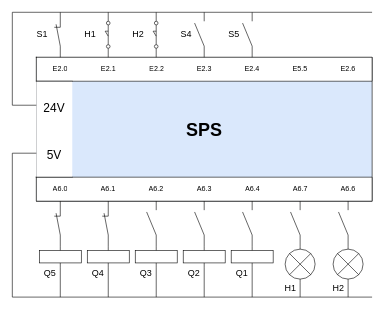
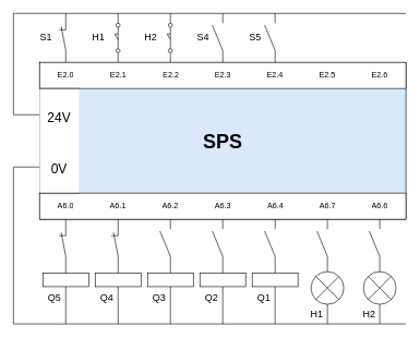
  <mxCell id="0" />
  <mxCell id="1" parent="0" />
  <mxCell id="2" value="&lt;b&gt;&lt;font style=&quot;font-size: 30px;&quot;&gt;SPS&lt;/font&gt;&lt;/b&gt;" style="rounded=0;whiteSpace=wrap;html=1;fillColor=#dae8fc;" vertex="1" parent="1"><mxGeometry x="60" y="95" width="560" height="240" as="geometry" /></mxCell>
  <mxCell id="3" value="" style="shape=table;html=1;whiteSpace=wrap;startSize=0;container=1;collapsible=0;childLayout=tableLayout;columnLines=0;rowLines=0;fontSize=30;" vertex="1" parent="1"><mxGeometry x="60" y="95" width="560" height="40" as="geometry" /></mxCell>
  <mxCell id="4" value="" style="shape=tableRow;horizontal=0;startSize=0;swimlaneHead=0;swimlaneBody=0;top=0;left=0;bottom=0;right=0;collapsible=0;dropTarget=0;fillColor=none;points=[[0,0.5],[1,0.5]];portConstraint=eastwest;fontSize=30;" vertex="1" parent="3"><mxGeometry width="560" height="40" as="geometry" /></mxCell>
  <mxCell id="5" value="E2.0" style="shape=partialRectangle;html=1;whiteSpace=wrap;connectable=0;fillColor=none;top=0;left=0;bottom=0;right=0;overflow=hidden;fontSize=12;" vertex="1" parent="4"><mxGeometry width="80" height="40" as="geometry"><mxRectangle width="80" height="40" as="alternateBounds" /></mxGeometry></mxCell>
  <mxCell id="6" value="E2.1" style="shape=partialRectangle;html=1;whiteSpace=wrap;connectable=0;fillColor=none;top=0;left=0;bottom=0;right=0;overflow=hidden;fontSize=12;" vertex="1" parent="4"><mxGeometry x="80" width="81" height="40" as="geometry"><mxRectangle width="81" height="40" as="alternateBounds" /></mxGeometry></mxCell>
  <mxCell id="7" value="E2.2" style="shape=partialRectangle;html=1;whiteSpace=wrap;connectable=0;fillColor=none;top=0;left=0;bottom=0;right=0;overflow=hidden;fontSize=12;" vertex="1" parent="4"><mxGeometry x="161" width="80" height="40" as="geometry"><mxRectangle width="80" height="40" as="alternateBounds" /></mxGeometry></mxCell>
  <mxCell id="8" value="E2.3" style="shape=partialRectangle;html=1;whiteSpace=wrap;connectable=0;fillColor=none;top=0;left=0;bottom=0;right=0;overflow=hidden;fontSize=12;" vertex="1" parent="4"><mxGeometry x="241" width="79" height="40" as="geometry"><mxRectangle width="79" height="40" as="alternateBounds" /></mxGeometry></mxCell>
  <mxCell id="9" value="E2.4" style="shape=partialRectangle;html=1;whiteSpace=wrap;connectable=0;fillColor=none;top=0;left=0;bottom=0;right=0;overflow=hidden;fontSize=12;" vertex="1" parent="4"><mxGeometry x="320" width="80" height="40" as="geometry"><mxRectangle width="80" height="40" as="alternateBounds" /></mxGeometry></mxCell>
- <mxCell id="10" value="E5.5" style="shape=partialRectangle;html=1;whiteSpace=wrap;connectable=0;fillColor=none;top=0;left=0;bottom=0;right=0;overflow=hidden;fontSize=12;" vertex="1" parent="4"><mxGeometry x="400" width="80" height="40" as="geometry"><mxRectangle width="80" height="40" as="alternateBounds" /></mxGeometry></mxCell>
+ <mxCell id="10" value="E2.5" style="shape=partialRectangle;html=1;whiteSpace=wrap;connectable=0;fillColor=none;top=0;left=0;bottom=0;right=0;overflow=hidden;fontSize=12;" vertex="1" parent="4"><mxGeometry x="400" width="80" height="40" as="geometry"><mxRectangle width="80" height="40" as="alternateBounds" /></mxGeometry></mxCell>
  <mxCell id="11" value="E2.6" style="shape=partialRectangle;html=1;whiteSpace=wrap;connectable=0;fillColor=none;top=0;left=0;bottom=0;right=0;overflow=hidden;fontSize=12;" vertex="1" parent="4"><mxGeometry x="480" width="80" height="40" as="geometry"><mxRectangle width="80" height="40" as="alternateBounds" /></mxGeometry></mxCell>
  <mxCell id="12" value="" style="shape=table;html=1;whiteSpace=wrap;startSize=0;container=1;collapsible=0;childLayout=tableLayout;columnLines=0;rowLines=0;fontSize=30;" vertex="1" parent="1"><mxGeometry x="60" y="295" width="560" height="40" as="geometry" /></mxCell>
  <mxCell id="13" value="" style="shape=tableRow;horizontal=0;startSize=0;swimlaneHead=0;swimlaneBody=0;top=0;left=0;bottom=0;right=0;collapsible=0;dropTarget=0;fillColor=none;points=[[0,0.5],[1,0.5]];portConstraint=eastwest;fontSize=30;" vertex="1" parent="12"><mxGeometry width="560" height="40" as="geometry" /></mxCell>
  <mxCell id="14" value="A6.0" style="shape=partialRectangle;html=1;whiteSpace=wrap;connectable=0;fillColor=none;top=0;left=0;bottom=0;right=0;overflow=hidden;fontSize=12;" vertex="1" parent="13"><mxGeometry width="80" height="40" as="geometry"><mxRectangle width="80" height="40" as="alternateBounds" /></mxGeometry></mxCell>
  <mxCell id="15" value="A6.1" style="shape=partialRectangle;html=1;whiteSpace=wrap;connectable=0;fillColor=none;top=0;left=0;bottom=0;right=0;overflow=hidden;fontSize=12;" vertex="1" parent="13"><mxGeometry x="80" width="80" height="40" as="geometry"><mxRectangle width="80" height="40" as="alternateBounds" /></mxGeometry></mxCell>
  <mxCell id="16" value="A6.2" style="shape=partialRectangle;html=1;whiteSpace=wrap;connectable=0;fillColor=none;top=0;left=0;bottom=0;right=0;overflow=hidden;fontSize=12;" vertex="1" parent="13"><mxGeometry x="160" width="80" height="40" as="geometry"><mxRectangle width="80" height="40" as="alternateBounds" /></mxGeometry></mxCell>
  <mxCell id="17" value="A6.3" style="shape=partialRectangle;html=1;whiteSpace=wrap;connectable=0;fillColor=none;top=0;left=0;bottom=0;right=0;overflow=hidden;fontSize=12;" vertex="1" parent="13"><mxGeometry x="240" width="81" height="40" as="geometry"><mxRectangle width="81" height="40" as="alternateBounds" /></mxGeometry></mxCell>
  <mxCell id="18" value="A6.4" style="shape=partialRectangle;html=1;whiteSpace=wrap;connectable=0;fillColor=none;top=0;left=0;bottom=0;right=0;overflow=hidden;fontSize=12;" vertex="1" parent="13"><mxGeometry x="321" width="80" height="40" as="geometry"><mxRectangle width="80" height="40" as="alternateBounds" /></mxGeometry></mxCell>
  <mxCell id="19" value="A6.7" style="shape=partialRectangle;html=1;whiteSpace=wrap;connectable=0;fillColor=none;top=0;left=0;bottom=0;right=0;overflow=hidden;fontSize=12;" vertex="1" parent="13"><mxGeometry x="401" width="79" height="40" as="geometry"><mxRectangle width="79" height="40" as="alternateBounds" /></mxGeometry></mxCell>
  <mxCell id="20" value="A6.6" style="shape=partialRectangle;html=1;whiteSpace=wrap;connectable=0;fillColor=none;top=0;left=0;bottom=0;right=0;overflow=hidden;fontSize=12;" vertex="1" parent="13"><mxGeometry x="480" width="80" height="40" as="geometry"><mxRectangle width="80" height="40" as="alternateBounds" /></mxGeometry></mxCell>
  <mxCell id="21" value="" style="shape=table;html=1;whiteSpace=wrap;startSize=0;container=1;collapsible=0;childLayout=tableLayout;fontSize=18;rowLines=0;columnLines=0;left=0;bottom=1;right=0;top=1;" vertex="1" parent="1"><mxGeometry x="60" y="135" width="60" height="160" as="geometry" /></mxCell>
  <mxCell id="22" value="" style="shape=tableRow;horizontal=0;startSize=0;swimlaneHead=0;swimlaneBody=0;top=0;left=0;bottom=0;right=0;collapsible=0;dropTarget=0;fillColor=none;points=[[0,0.5],[1,0.5]];portConstraint=eastwest;fontSize=30;" vertex="1" parent="21"><mxGeometry width="60" height="80" as="geometry" /></mxCell>
  <mxCell id="23" value="&lt;font style=&quot;font-size: 20px;&quot;&gt;24V&lt;/font&gt;" style="shape=partialRectangle;html=1;whiteSpace=wrap;connectable=0;fillColor=none;top=0;left=0;bottom=0;right=0;overflow=hidden;fontSize=30;" vertex="1" parent="22"><mxGeometry width="60" height="80" as="geometry"><mxRectangle width="60" height="80" as="alternateBounds" /></mxGeometry></mxCell>
  <mxCell id="24" value="" style="shape=tableRow;horizontal=0;startSize=0;swimlaneHead=0;swimlaneBody=0;top=0;left=0;bottom=0;right=0;collapsible=0;dropTarget=0;fillColor=none;points=[[0,0.5],[1,0.5]];portConstraint=eastwest;fontSize=30;" vertex="1" parent="21"><mxGeometry y="80" width="60" height="80" as="geometry" /></mxCell>
- <mxCell id="25" value="&lt;font style=&quot;font-size: 20px;&quot;&gt;5V&lt;/font&gt;" style="shape=partialRectangle;html=1;whiteSpace=wrap;connectable=0;fillColor=none;top=0;left=0;bottom=0;right=0;overflow=hidden;fontSize=30;" vertex="1" parent="24"><mxGeometry width="60" height="80" as="geometry"><mxRectangle width="60" height="80" as="alternateBounds" /></mxGeometry></mxCell>
+ <mxCell id="25" value="&lt;font style=&quot;font-size: 20px;&quot;&gt;0V&lt;/font&gt;" style="shape=partialRectangle;html=1;whiteSpace=wrap;connectable=0;fillColor=none;top=0;left=0;bottom=0;right=0;overflow=hidden;fontSize=30;" vertex="1" parent="24"><mxGeometry width="60" height="80" as="geometry"><mxRectangle width="60" height="80" as="alternateBounds" /></mxGeometry></mxCell>
  <mxCell id="26" value="" style="pointerEvents=1;verticalLabelPosition=bottom;shadow=0;dashed=0;align=center;html=1;verticalAlign=top;shape=mxgraph.electrical.electro-mechanical.break_contact;fontSize=20;direction=north;" vertex="1" parent="1"><mxGeometry x="90" y="335" width="10" height="75" as="geometry" /></mxCell>
  <mxCell id="27" value="" style="pointerEvents=1;verticalLabelPosition=bottom;shadow=0;dashed=0;align=center;html=1;verticalAlign=top;shape=mxgraph.electrical.electro-mechanical.make_contact;fontSize=20;direction=north;" vertex="1" parent="1"><mxGeometry x="244" y="335" width="16" height="75" as="geometry" /></mxCell>
  <mxCell id="28" value="" style="pointerEvents=1;verticalLabelPosition=bottom;shadow=0;dashed=0;align=center;html=1;verticalAlign=top;shape=mxgraph.electrical.electro-mechanical.break_contact;fontSize=20;direction=north;" vertex="1" parent="1"><mxGeometry x="170" y="335" width="10" height="75" as="geometry" /></mxCell>
  <mxCell id="29" value="" style="pointerEvents=1;verticalLabelPosition=bottom;shadow=0;dashed=0;align=center;html=1;verticalAlign=top;shape=mxgraph.electrical.electro-mechanical.break_contact;fontSize=20;direction=north;" vertex="1" parent="1"><mxGeometry x="90" y="20" width="10" height="75" as="geometry" /></mxCell>
  <mxCell id="30" value="" style="pointerEvents=1;verticalLabelPosition=bottom;shadow=0;dashed=0;align=center;html=1;verticalAlign=top;shape=mxgraph.electrical.electro-mechanical.make_contact;fontSize=20;direction=north;" vertex="1" parent="1"><mxGeometry x="324" y="335" width="16" height="75" as="geometry" /></mxCell>
  <mxCell id="31" value="" style="pointerEvents=1;verticalLabelPosition=bottom;shadow=0;dashed=0;align=center;html=1;verticalAlign=top;shape=mxgraph.electrical.electro-mechanical.make_contact;fontSize=20;direction=north;" vertex="1" parent="1"><mxGeometry x="404" y="335" width="16" height="75" as="geometry" /></mxCell>
  <mxCell id="32" value="" style="pointerEvents=1;verticalLabelPosition=bottom;shadow=0;dashed=0;align=center;html=1;verticalAlign=top;shape=mxgraph.electrical.electro-mechanical.make_contact;fontSize=20;direction=north;" vertex="1" parent="1"><mxGeometry x="484" y="335" width="16" height="75" as="geometry" /></mxCell>
  <mxCell id="33" value="" style="pointerEvents=1;verticalLabelPosition=bottom;shadow=0;dashed=0;align=center;html=1;verticalAlign=top;shape=mxgraph.electrical.electro-mechanical.make_contact;fontSize=20;direction=north;" vertex="1" parent="1"><mxGeometry x="564" y="335" width="16" height="75" as="geometry" /></mxCell>
  <mxCell id="34" value="" style="pointerEvents=1;verticalLabelPosition=bottom;shadow=0;dashed=0;align=center;html=1;verticalAlign=top;shape=mxgraph.electrical.electro-mechanical.limitSwitch2;elSwitchState=on;fontSize=20;direction=north;" vertex="1" parent="1"><mxGeometry x="244" y="20" width="19" height="75" as="geometry" /></mxCell>
  <mxCell id="35" value="" style="pointerEvents=1;verticalLabelPosition=bottom;shadow=0;dashed=0;align=center;html=1;verticalAlign=top;shape=mxgraph.electrical.electro-mechanical.limitSwitch2;elSwitchState=on;fontSize=20;direction=north;" vertex="1" parent="1"><mxGeometry x="164" y="20" width="19" height="75" as="geometry" /></mxCell>
  <mxCell id="36" value="" style="pointerEvents=1;verticalLabelPosition=bottom;shadow=0;dashed=0;align=center;html=1;verticalAlign=top;shape=mxgraph.electrical.electro-mechanical.make_contact;fontSize=20;direction=north;" vertex="1" parent="1"><mxGeometry x="324" y="20" width="16" height="75" as="geometry" /></mxCell>
  <mxCell id="37" value="" style="pointerEvents=1;verticalLabelPosition=bottom;shadow=0;dashed=0;align=center;html=1;verticalAlign=top;shape=mxgraph.electrical.electro-mechanical.make_contact;fontSize=20;direction=north;" vertex="1" parent="1"><mxGeometry x="404" y="20" width="16" height="75" as="geometry" /></mxCell>
  <mxCell id="38" value="" style="pointerEvents=1;verticalLabelPosition=bottom;shadow=0;dashed=0;align=center;html=1;verticalAlign=top;shape=mxgraph.electrical.miscellaneous.light_bulb;fontSize=20;direction=south;" vertex="1" parent="1"><mxGeometry x="475" y="410" width="50" height="60" as="geometry" /></mxCell>
  <mxCell id="39" value="" style="pointerEvents=1;verticalLabelPosition=bottom;shadow=0;dashed=0;align=center;html=1;verticalAlign=top;shape=mxgraph.electrical.miscellaneous.light_bulb;fontSize=20;direction=south;" vertex="1" parent="1"><mxGeometry x="555" y="410" width="50" height="60" as="geometry" /></mxCell>
  <mxCell id="40" value="" style="pointerEvents=1;verticalLabelPosition=bottom;shadow=0;dashed=0;align=center;html=1;verticalAlign=top;shape=mxgraph.electrical.electro-mechanical.relay_coil;fontSize=20;" vertex="1" parent="1"><mxGeometry x="65" y="410" width="70" height="35" as="geometry" /></mxCell>
  <mxCell id="41" value="" style="pointerEvents=1;verticalLabelPosition=bottom;shadow=0;dashed=0;align=center;html=1;verticalAlign=top;shape=mxgraph.electrical.electro-mechanical.relay_coil;fontSize=20;" vertex="1" parent="1"><mxGeometry x="145" y="410" width="70" height="35" as="geometry" /></mxCell>
  <mxCell id="42" value="" style="pointerEvents=1;verticalLabelPosition=bottom;shadow=0;dashed=0;align=center;html=1;verticalAlign=top;shape=mxgraph.electrical.electro-mechanical.relay_coil;fontSize=20;" vertex="1" parent="1"><mxGeometry x="225" y="410" width="70" height="35" as="geometry" /></mxCell>
  <mxCell id="43" value="" style="pointerEvents=1;verticalLabelPosition=bottom;shadow=0;dashed=0;align=center;html=1;verticalAlign=top;shape=mxgraph.electrical.electro-mechanical.relay_coil;fontSize=20;" vertex="1" parent="1"><mxGeometry x="305" y="410" width="70" height="35" as="geometry" /></mxCell>
  <mxCell id="44" value="" style="pointerEvents=1;verticalLabelPosition=bottom;shadow=0;dashed=0;align=center;html=1;verticalAlign=top;shape=mxgraph.electrical.electro-mechanical.relay_coil;fontSize=20;" vertex="1" parent="1"><mxGeometry x="385" y="410" width="70" height="35" as="geometry" /></mxCell>
  <mxCell id="45" value="" style="endArrow=none;html=1;rounded=0;fontSize=20;" edge="1" parent="1"><mxGeometry width="50" height="50" relative="1" as="geometry"><mxPoint x="20" y="495" as="sourcePoint" /><mxPoint x="620" y="495" as="targetPoint" /></mxGeometry></mxCell>
  <mxCell id="46" value="" style="endArrow=none;html=1;rounded=0;fontSize=20;" edge="1" parent="1"><mxGeometry width="50" height="50" relative="1" as="geometry"><mxPoint x="20" y="20" as="sourcePoint" /><mxPoint x="620" y="20" as="targetPoint" /></mxGeometry></mxCell>
  <mxCell id="47" value="" style="endArrow=none;html=1;rounded=0;fontSize=20;entryX=0;entryY=0.5;entryDx=0;entryDy=0;" edge="1" parent="1" target="22"><mxGeometry width="50" height="50" relative="1" as="geometry"><mxPoint x="20" y="175" as="sourcePoint" /><mxPoint x="30" y="175" as="targetPoint" /></mxGeometry></mxCell>
  <mxCell id="48" value="" style="endArrow=none;html=1;rounded=0;fontSize=20;entryX=0;entryY=0.5;entryDx=0;entryDy=0;" edge="1" parent="1" target="24"><mxGeometry width="50" height="50" relative="1" as="geometry"><mxPoint x="20" y="255" as="sourcePoint" /><mxPoint x="70" y="185" as="targetPoint" /></mxGeometry></mxCell>
  <mxCell id="49" value="" style="endArrow=none;html=1;rounded=0;fontSize=20;" edge="1" parent="1"><mxGeometry width="50" height="50" relative="1" as="geometry"><mxPoint x="20" y="495" as="sourcePoint" /><mxPoint x="20" y="255" as="targetPoint" /></mxGeometry></mxCell>
  <mxCell id="50" value="" style="endArrow=none;html=1;rounded=0;fontSize=20;" edge="1" parent="1"><mxGeometry width="50" height="50" relative="1" as="geometry"><mxPoint x="20" y="175" as="sourcePoint" /><mxPoint x="20" y="20" as="targetPoint" /></mxGeometry></mxCell>
  <mxCell id="51" value="" style="endArrow=none;html=1;rounded=0;fontSize=20;entryX=0.5;entryY=1;entryDx=0;entryDy=0;entryPerimeter=0;" edge="1" parent="1" target="40"><mxGeometry width="50" height="50" relative="1" as="geometry"><mxPoint x="100" y="495" as="sourcePoint" /><mxPoint x="120" y="455" as="targetPoint" /></mxGeometry></mxCell>
  <mxCell id="52" value="" style="endArrow=none;html=1;rounded=0;fontSize=20;entryX=0.5;entryY=1;entryDx=0;entryDy=0;entryPerimeter=0;" edge="1" parent="1"><mxGeometry width="50" height="50" relative="1" as="geometry"><mxPoint x="180" y="495" as="sourcePoint" /><mxPoint x="180" y="445" as="targetPoint" /></mxGeometry></mxCell>
  <mxCell id="53" value="" style="endArrow=none;html=1;rounded=0;fontSize=20;entryX=0.5;entryY=1;entryDx=0;entryDy=0;entryPerimeter=0;" edge="1" parent="1"><mxGeometry width="50" height="50" relative="1" as="geometry"><mxPoint x="260" y="495" as="sourcePoint" /><mxPoint x="260" y="445" as="targetPoint" /></mxGeometry></mxCell>
  <mxCell id="54" value="" style="endArrow=none;html=1;rounded=0;fontSize=20;entryX=0.5;entryY=1;entryDx=0;entryDy=0;entryPerimeter=0;" edge="1" parent="1"><mxGeometry width="50" height="50" relative="1" as="geometry"><mxPoint x="340" y="495" as="sourcePoint" /><mxPoint x="340" y="445" as="targetPoint" /></mxGeometry></mxCell>
  <mxCell id="55" value="" style="endArrow=none;html=1;rounded=0;fontSize=20;entryX=0.5;entryY=1;entryDx=0;entryDy=0;entryPerimeter=0;" edge="1" parent="1"><mxGeometry width="50" height="50" relative="1" as="geometry"><mxPoint x="420" y="495" as="sourcePoint" /><mxPoint x="420" y="445" as="targetPoint" /></mxGeometry></mxCell>
  <mxCell id="56" value="" style="endArrow=none;html=1;rounded=0;fontSize=20;entryX=1;entryY=0.5;entryDx=0;entryDy=0;entryPerimeter=0;" edge="1" parent="1" target="38"><mxGeometry width="50" height="50" relative="1" as="geometry"><mxPoint x="500" y="495" as="sourcePoint" /><mxPoint x="550" y="475" as="targetPoint" /></mxGeometry></mxCell>
  <mxCell id="57" value="" style="endArrow=none;html=1;rounded=0;fontSize=20;entryX=1;entryY=0.5;entryDx=0;entryDy=0;entryPerimeter=0;" edge="1" parent="1" target="39"><mxGeometry width="50" height="50" relative="1" as="geometry"><mxPoint x="580" y="495" as="sourcePoint" /><mxPoint x="610" y="435" as="targetPoint" /></mxGeometry></mxCell>
  <mxCell id="58" value="S1" style="text;html=1;strokeColor=none;fillColor=none;align=center;verticalAlign=middle;whiteSpace=wrap;rounded=0;fontSize=15;" vertex="1" parent="1"><mxGeometry x="40" y="39.5" width="60" height="30" as="geometry" /></mxCell>
  <mxCell id="59" value="H1" style="text;html=1;strokeColor=none;fillColor=none;align=center;verticalAlign=middle;whiteSpace=wrap;rounded=0;fontSize=15;" vertex="1" parent="1"><mxGeometry x="120" y="39.5" width="60" height="30" as="geometry" /></mxCell>
  <mxCell id="60" value="H2" style="text;html=1;strokeColor=none;fillColor=none;align=center;verticalAlign=middle;whiteSpace=wrap;rounded=0;fontSize=15;" vertex="1" parent="1"><mxGeometry x="200" y="39.5" width="60" height="30" as="geometry" /></mxCell>
  <mxCell id="61" value="Q5" style="text;html=1;strokeColor=none;fillColor=none;align=center;verticalAlign=middle;whiteSpace=wrap;rounded=0;fontSize=15;" vertex="1" parent="1"><mxGeometry x="53" y="438.5" width="60" height="30" as="geometry" /></mxCell>
  <mxCell id="62" value="Q4" style="text;html=1;strokeColor=none;fillColor=none;align=center;verticalAlign=middle;whiteSpace=wrap;rounded=0;fontSize=15;" vertex="1" parent="1"><mxGeometry x="133" y="438.5" width="60" height="30" as="geometry" /></mxCell>
  <mxCell id="63" value="Q3" style="text;html=1;strokeColor=none;fillColor=none;align=center;verticalAlign=middle;whiteSpace=wrap;rounded=0;fontSize=15;" vertex="1" parent="1"><mxGeometry x="213" y="438.5" width="60" height="30" as="geometry" /></mxCell>
  <mxCell id="64" value="Q2" style="text;html=1;strokeColor=none;fillColor=none;align=center;verticalAlign=middle;whiteSpace=wrap;rounded=0;fontSize=15;" vertex="1" parent="1"><mxGeometry x="293" y="438.5" width="60" height="30" as="geometry" /></mxCell>
  <mxCell id="65" value="Q1" style="text;html=1;strokeColor=none;fillColor=none;align=center;verticalAlign=middle;whiteSpace=wrap;rounded=0;fontSize=15;" vertex="1" parent="1"><mxGeometry x="373" y="438.5" width="60" height="30" as="geometry" /></mxCell>
  <mxCell id="66" value="H1" style="text;html=1;strokeColor=none;fillColor=none;align=center;verticalAlign=middle;whiteSpace=wrap;rounded=0;fontSize=15;" vertex="1" parent="1"><mxGeometry x="454" y="465" width="60" height="30" as="geometry" /></mxCell>
  <mxCell id="67" value="H2" style="text;html=1;strokeColor=none;fillColor=none;align=center;verticalAlign=middle;whiteSpace=wrap;rounded=0;fontSize=15;" vertex="1" parent="1"><mxGeometry x="534" y="465" width="60" height="30" as="geometry" /></mxCell>
  <mxCell id="68" value="S5" style="text;html=1;strokeColor=none;fillColor=none;align=center;verticalAlign=middle;whiteSpace=wrap;rounded=0;fontSize=15;" vertex="1" parent="1"><mxGeometry x="360" y="39.5" width="60" height="30" as="geometry" /></mxCell>
  <mxCell id="69" value="S4" style="text;html=1;strokeColor=none;fillColor=none;align=center;verticalAlign=middle;whiteSpace=wrap;rounded=0;fontSize=15;" vertex="1" parent="1"><mxGeometry x="280" y="39.5" width="60" height="30" as="geometry" /></mxCell>
